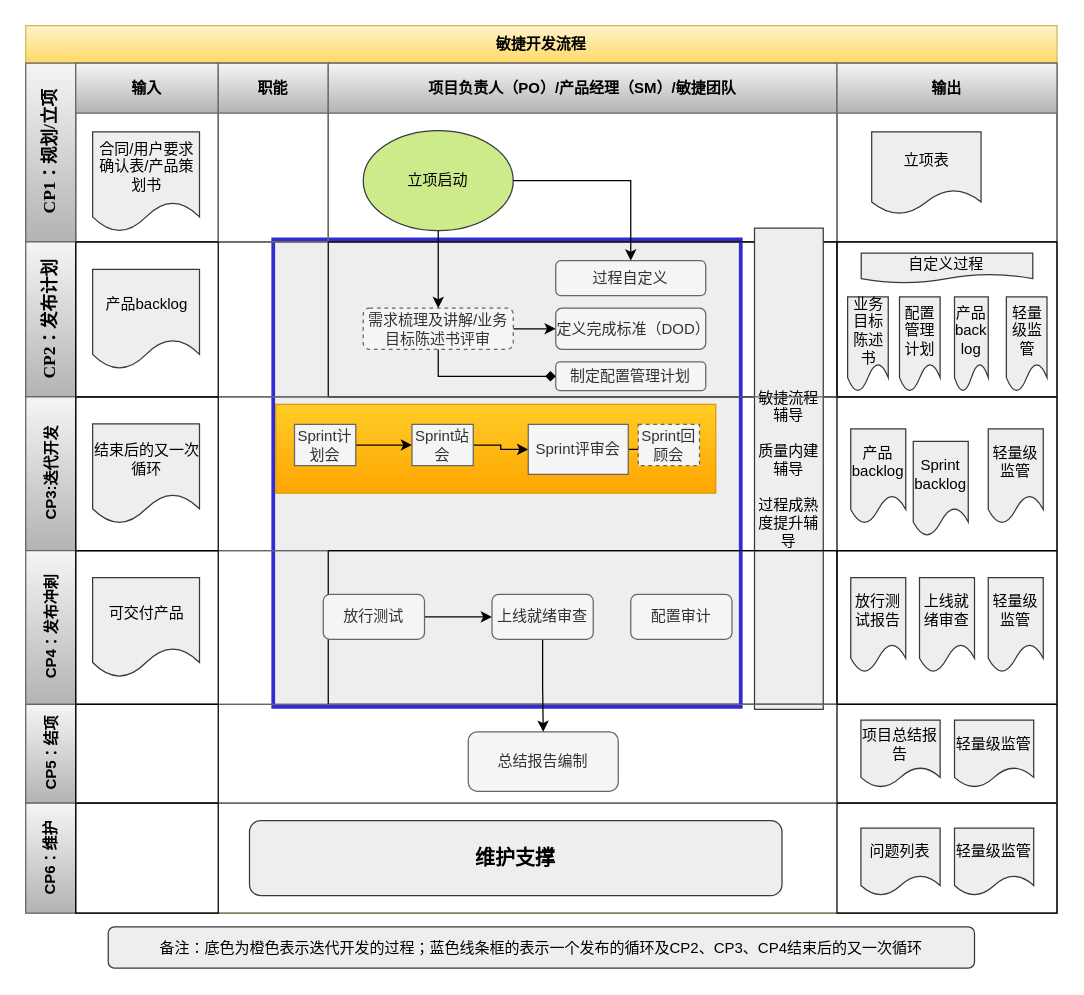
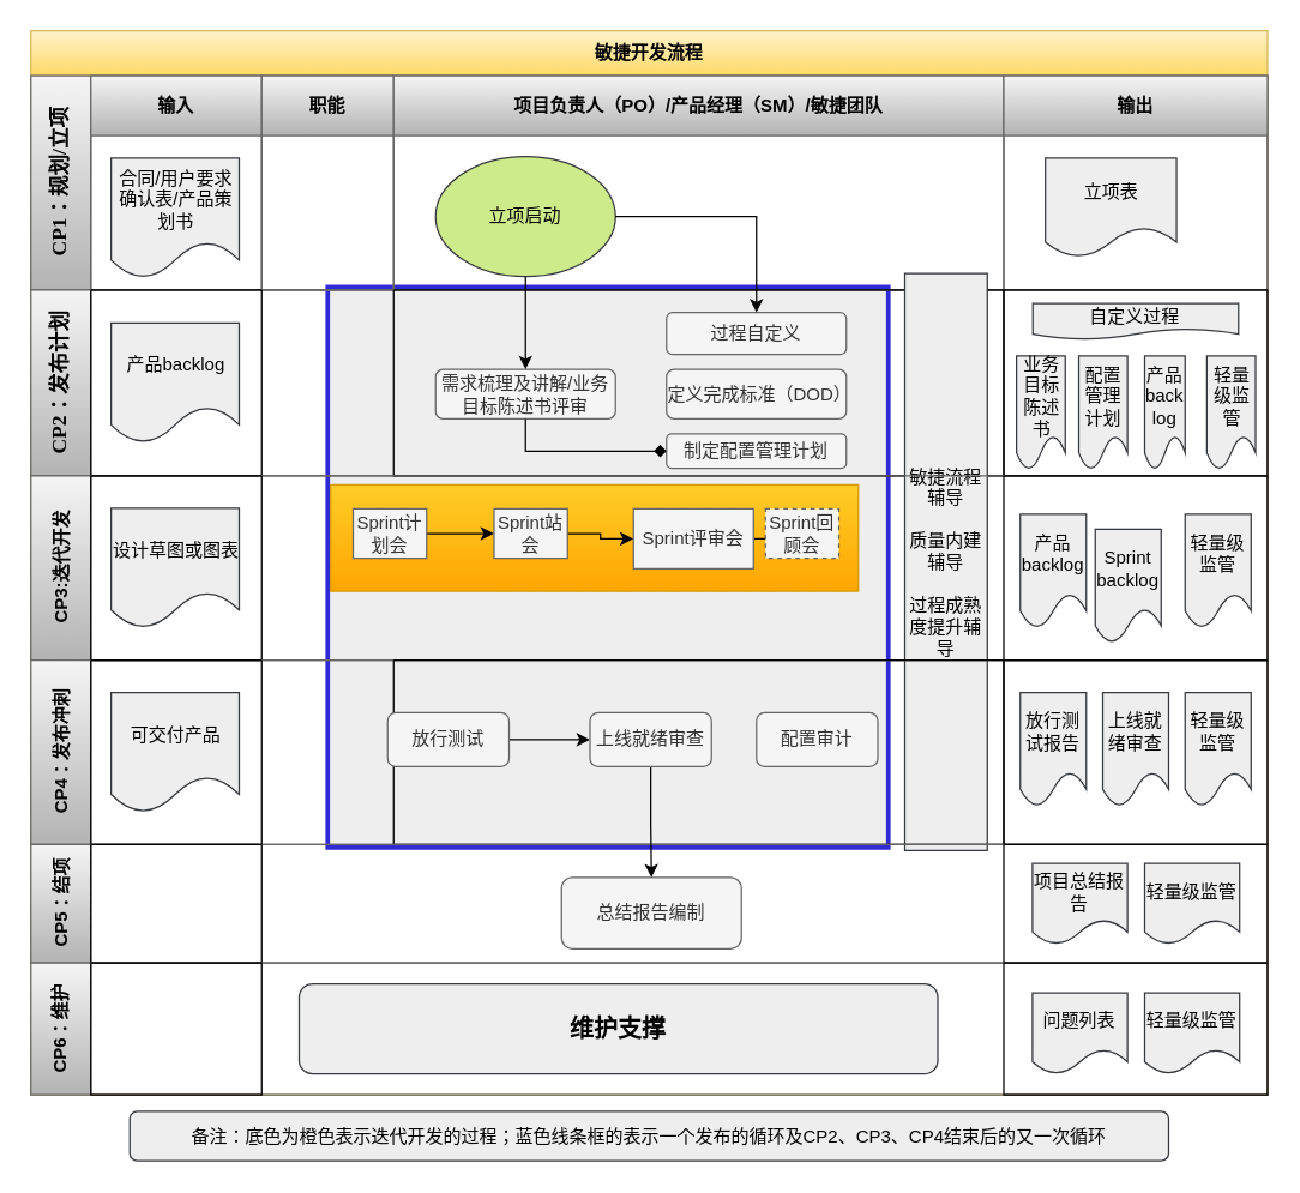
  <mxCell id="0" />
  <mxCell id="1" parent="0" />
  <mxCell id="2" value="" style="rounded=0;whiteSpace=wrap;html=1;shadow=0;fillColor=#eeeeee;strokeWidth=3;strokeColor=#312BD6;" vertex="1" parent="1"><mxGeometry x="218" y="191" width="374" height="374" as="geometry" /></mxCell>
  <mxCell id="3" value="敏捷开发流程" style="shape=table;childLayout=tableLayout;rowLines=0;columnLines=0;startSize=30;html=1;whiteSpace=wrap;collapsible=0;recursiveResize=0;expand=0;pointerEvents=0;fontStyle=1;align=center;strokeColor=#d6b656;gradientColor=#ffd966;fillColor=#fff2cc;" vertex="1" parent="1"><mxGeometry y="20" width="825" height="710" as="geometry" x="20" /></mxCell>
  <mxCell id="4" value="&lt;font style=&quot;font-size: 14px&quot; face=&quot;Times New Roman&quot;&gt;CP1：规划/立项&lt;/font&gt;" style="swimlane;horizontal=0;points=[[0,0.5],[1,0.5]];portConstraint=eastwest;startSize=40;html=1;whiteSpace=wrap;collapsible=0;recursiveResize=0;expand=0;pointerEvents=0;fontStyle=1;gradientColor=#b3b3b3;fillColor=#f5f5f5;strokeColor=#666666;" vertex="1" parent="3"><mxGeometry y="30" width="825" height="143" as="geometry" /></mxCell>
  <mxCell id="5" value="输入" style="swimlane;connectable=0;startSize=40;html=1;whiteSpace=wrap;collapsible=0;recursiveResize=0;expand=0;pointerEvents=0;gradientColor=#b3b3b3;fillColor=#f5f5f5;strokeColor=#666666;" vertex="1" parent="4"><mxGeometry x="40" width="114" height="143" as="geometry" /></mxCell>
  <mxCell id="6" value="合同/用户要求确认表/产品策划书" style="shape=document;whiteSpace=wrap;html=1;boundedLbl=1;fillColor=#eeeeee;strokeColor=#36393d;" vertex="1" parent="5"><mxGeometry x="13.5" y="55" width="85.5" height="80" as="geometry" /></mxCell>
  <mxCell id="7" value="职能" style="swimlane;connectable=0;startSize=40;html=1;whiteSpace=wrap;collapsible=0;recursiveResize=0;expand=0;pointerEvents=0;gradientColor=#b3b3b3;fillColor=#f5f5f5;strokeColor=#666666;" vertex="1" parent="4"><mxGeometry x="154" width="88" height="143" as="geometry" /></mxCell>
  <mxCell id="8" value="项目负责人（PO）/产品经理（SM）/敏捷团队" style="swimlane;connectable=0;startSize=40;html=1;whiteSpace=wrap;collapsible=0;recursiveResize=0;expand=0;pointerEvents=0;gradientColor=#b3b3b3;fillColor=#f5f5f5;strokeColor=#666666;" vertex="1" parent="4"><mxGeometry x="242" width="407" height="143" as="geometry" /></mxCell>
  <mxCell id="9" value="立项启动" style="ellipse;whiteSpace=wrap;html=1;fillColor=#cdeb8b;strokeColor=#36393d;" vertex="1" parent="8"><mxGeometry x="28" y="54" width="120" height="80" as="geometry" /></mxCell>
  <mxCell id="10" value="输出" style="swimlane;connectable=0;startSize=40;html=1;whiteSpace=wrap;collapsible=0;recursiveResize=0;expand=0;pointerEvents=0;gradientColor=#b3b3b3;fillColor=#f5f5f5;strokeColor=#666666;" vertex="1" parent="4"><mxGeometry x="649" width="176" height="143" as="geometry" /></mxCell>
  <mxCell id="11" value="立项表" style="shape=document;whiteSpace=wrap;html=1;boundedLbl=1;fillColor=#eeeeee;strokeColor=#36393d;" vertex="1" parent="10"><mxGeometry x="27.75" y="55" width="87.5" height="66" as="geometry" /></mxCell>
  <mxCell id="12" value="&lt;font face=&quot;Times New Roman&quot; style=&quot;font-size: 14px&quot;&gt;CP2：发布计划&lt;/font&gt;" style="swimlane;horizontal=0;points=[[0,0.5],[1,0.5]];portConstraint=eastwest;startSize=40;html=1;whiteSpace=wrap;collapsible=0;recursiveResize=0;expand=0;pointerEvents=0;gradientColor=#b3b3b3;fillColor=#f5f5f5;strokeColor=#666666;" vertex="1" parent="3"><mxGeometry y="173" width="825" height="124" as="geometry" /></mxCell>
  <mxCell id="13" value="" style="swimlane;connectable=0;startSize=0;html=1;whiteSpace=wrap;collapsible=0;recursiveResize=0;expand=0;pointerEvents=0;" vertex="1" parent="12"><mxGeometry x="40" width="114" height="124" as="geometry" /></mxCell>
  <mxCell id="14" value="产品backlog" style="shape=document;whiteSpace=wrap;html=1;boundedLbl=1;fillColor=#eeeeee;strokeColor=#36393d;" vertex="1" parent="13"><mxGeometry x="13.5" y="22" width="85.5" height="80" as="geometry" /></mxCell>
  <mxCell id="15" value="" style="swimlane;connectable=0;startSize=0;html=1;whiteSpace=wrap;collapsible=0;recursiveResize=0;expand=0;pointerEvents=0;swimlaneLine=1;strokeColor=none;" vertex="1" parent="12"><mxGeometry x="154" width="88" height="124" as="geometry" /></mxCell>
  <mxCell id="16" value="" style="swimlane;connectable=0;startSize=0;html=1;whiteSpace=wrap;collapsible=0;recursiveResize=0;expand=0;pointerEvents=0;" vertex="1" parent="12"><mxGeometry x="242" width="407" height="124" as="geometry" /></mxCell>
- <mxCell id="17" value="" style="edgeStyle=orthogonalEdgeStyle;rounded=0;orthogonalLoop=1;jettySize=auto;html=1;" edge="1" parent="16" source="19" target="21"><mxGeometry relative="1" as="geometry" /></mxCell>
  <mxCell id="18" value="敏捷流程辅导&lt;br&gt;&lt;br&gt;质量内建辅导&lt;br&gt;&lt;br&gt;过程成熟度提升辅导" style="rounded=0;whiteSpace=wrap;html=1;fillColor=#eeeeee;strokeColor=#36393d;" vertex="1" parent="16"><mxGeometry x="341" y="-11" width="55" height="385" as="geometry" /></mxCell>
- <mxCell id="19" value="需求梳理及讲解/业务目标陈述书评审" style="rounded=1;whiteSpace=wrap;html=1;fillColor=#f5f5f5;strokeColor=#666666;fontColor=#333333;dashed=1;" vertex="1" parent="16"><mxGeometry x="28" y="53" width="120" height="33" as="geometry" /></mxCell>
+ <mxCell id="19" value="需求梳理及讲解/业务目标陈述书评审" style="rounded=1;whiteSpace=wrap;html=1;fillColor=#f5f5f5;strokeColor=#666666;fontColor=#333333;" vertex="1" parent="16"><mxGeometry x="28" y="53" width="120" height="33" as="geometry" /></mxCell>
  <mxCell id="20" value="过程自定义" style="whiteSpace=wrap;html=1;rounded=1;fillColor=#f5f5f5;strokeColor=#666666;fontColor=#333333;" vertex="1" parent="16"><mxGeometry x="182" y="15" width="120" height="28" as="geometry" /></mxCell>
  <mxCell id="21" value="定义完成标准（DOD）" style="whiteSpace=wrap;html=1;rounded=1;fillColor=#f5f5f5;strokeColor=#666666;fontColor=#333333;" vertex="1" parent="16"><mxGeometry x="182" y="53" width="120" height="33" as="geometry" /></mxCell>
  <mxCell id="22" value="制定配置管理计划" style="whiteSpace=wrap;html=1;rounded=1;fillColor=#f5f5f5;strokeColor=#666666;fontColor=#333333;" vertex="1" parent="16"><mxGeometry x="182" y="96" width="120" height="23" as="geometry" /></mxCell>
  <mxCell id="23" value="" style="edgeStyle=orthogonalEdgeStyle;rounded=0;orthogonalLoop=1;jettySize=auto;html=1;entryX=0;entryY=0.5;entryDx=0;entryDy=0;endArrow=diamond;" edge="1" parent="16" source="19" target="22"><mxGeometry relative="1" as="geometry"><mxPoint x="182" y="98" as="targetPoint" /><Array as="points"><mxPoint x="88" y="108" /></Array></mxGeometry></mxCell>
  <mxCell id="24" style="swimlane;connectable=0;startSize=0;html=1;whiteSpace=wrap;collapsible=0;recursiveResize=0;expand=0;pointerEvents=0;" vertex="1" parent="12"><mxGeometry x="649" width="176" height="124" as="geometry" /></mxCell>
  <mxCell id="25" value="自定义过程" style="shape=document;whiteSpace=wrap;html=1;boundedLbl=1;fillColor=#eeeeee;strokeColor=#36393d;" vertex="1" parent="24"><mxGeometry x="19.38" y="9" width="137.25" height="24" as="geometry" /></mxCell>
  <mxCell id="26" value="业务目标陈述书" style="shape=document;whiteSpace=wrap;html=1;boundedLbl=1;fillColor=#eeeeee;strokeColor=#36393d;" vertex="1" parent="24"><mxGeometry x="8.5" y="44" width="32.5" height="76" as="geometry" /></mxCell>
  <mxCell id="27" value="配置管理计划" style="shape=document;whiteSpace=wrap;html=1;boundedLbl=1;fillColor=#eeeeee;strokeColor=#36393d;" vertex="1" parent="24"><mxGeometry x="50" y="44" width="32.5" height="76" as="geometry" /></mxCell>
  <mxCell id="28" value="产品back&lt;br&gt;log" style="shape=document;whiteSpace=wrap;html=1;boundedLbl=1;fillColor=#eeeeee;strokeColor=#36393d;" vertex="1" parent="24"><mxGeometry x="94" y="44" width="27" height="76" as="geometry" /></mxCell>
  <mxCell id="29" value="轻量级监管" style="shape=document;whiteSpace=wrap;html=1;boundedLbl=1;fillColor=#eeeeee;strokeColor=#36393d;" vertex="1" parent="24"><mxGeometry x="135.5" y="44" width="32.5" height="76" as="geometry" /></mxCell>
  <mxCell id="30" value="CP3:迭代开发" style="swimlane;horizontal=0;points=[[0,0.5],[1,0.5]];portConstraint=eastwest;startSize=40;html=1;whiteSpace=wrap;collapsible=0;recursiveResize=0;expand=0;pointerEvents=0;gradientColor=#b3b3b3;fillColor=#f5f5f5;strokeColor=#666666;" vertex="1" parent="3"><mxGeometry y="297" width="825" height="123" as="geometry" /></mxCell>
  <mxCell id="31" value="" style="swimlane;connectable=0;startSize=0;html=1;whiteSpace=wrap;collapsible=0;recursiveResize=0;expand=0;pointerEvents=0;" vertex="1" parent="30"><mxGeometry x="40" width="114" height="123" as="geometry" /></mxCell>
- <mxCell id="32" value="结束后的又一次循环" style="shape=document;whiteSpace=wrap;html=1;boundedLbl=1;fillColor=#eeeeee;strokeColor=#36393d;" vertex="1" parent="31"><mxGeometry x="13.5" y="21.5" width="85.5" height="80" as="geometry" /></mxCell>
+ <mxCell id="32" value="设计草图或图表" style="shape=document;whiteSpace=wrap;html=1;boundedLbl=1;fillColor=#eeeeee;strokeColor=#36393d;" vertex="1" parent="31"><mxGeometry x="13.5" y="21.5" width="85.5" height="80" as="geometry" /></mxCell>
  <mxCell id="33" value="" style="swimlane;connectable=0;startSize=0;html=1;whiteSpace=wrap;collapsible=0;recursiveResize=0;expand=0;pointerEvents=0;strokeColor=none;" vertex="1" parent="30"><mxGeometry x="154" width="88" height="123" as="geometry" /></mxCell>
  <mxCell id="34" value="" style="swimlane;connectable=0;startSize=0;html=1;whiteSpace=wrap;collapsible=0;recursiveResize=0;expand=0;pointerEvents=0;gradientColor=#ffa500;fillColor=none;strokeColor=none;" vertex="1" parent="30"><mxGeometry x="242" width="407" height="123" as="geometry" /></mxCell>
  <mxCell id="35" value="" style="rounded=0;whiteSpace=wrap;html=1;shadow=0;strokeColor=#d79b00;fillColor=#ffcd28;gradientColor=#ffa500;" vertex="1" parent="34"><mxGeometry x="-42" y="6" width="352" height="71" as="geometry" /></mxCell>
  <mxCell id="36" style="edgeStyle=orthogonalEdgeStyle;rounded=0;orthogonalLoop=1;jettySize=auto;html=1;entryX=0;entryY=0.5;entryDx=0;entryDy=0;" edge="1" parent="34" source="37" target="39"><mxGeometry relative="1" as="geometry" /></mxCell>
  <mxCell id="37" value="Sprint计划会" style="rounded=0;whiteSpace=wrap;html=1;shadow=0;fillColor=#f5f5f5;strokeColor=#666666;fontColor=#333333;" vertex="1" parent="34"><mxGeometry x="-27" y="22" width="49" height="33" as="geometry" /></mxCell>
  <mxCell id="38" style="edgeStyle=orthogonalEdgeStyle;rounded=0;orthogonalLoop=1;jettySize=auto;html=1;entryX=0;entryY=0.5;entryDx=0;entryDy=0;" edge="1" parent="34" source="39" target="41"><mxGeometry relative="1" as="geometry" /></mxCell>
  <mxCell id="39" value="Sprint站会" style="rounded=0;whiteSpace=wrap;html=1;shadow=0;fillColor=#f5f5f5;strokeColor=#666666;fontColor=#333333;" vertex="1" parent="34"><mxGeometry x="67" y="22" width="49" height="33" as="geometry" /></mxCell>
  <mxCell id="40" style="edgeStyle=orthogonalEdgeStyle;rounded=0;orthogonalLoop=1;jettySize=auto;html=1;entryX=0;entryY=0.5;entryDx=0;entryDy=0;" edge="1" parent="34" source="41" target="42"><mxGeometry relative="1" as="geometry" /></mxCell>
  <mxCell id="41" value="Sprint评审会" style="rounded=0;whiteSpace=wrap;html=1;shadow=0;fillColor=#f5f5f5;strokeColor=#666666;fontColor=#333333;" vertex="1" parent="34"><mxGeometry x="160" y="22" width="80" height="40" as="geometry" /></mxCell>
  <mxCell id="42" value="Sprint回顾会" style="rounded=0;whiteSpace=wrap;html=1;shadow=0;fillColor=#f5f5f5;strokeColor=#666666;fontColor=#333333;dashed=1;" vertex="1" parent="34"><mxGeometry x="248" y="22" width="49" height="33" as="geometry" /></mxCell>
  <mxCell id="43" style="swimlane;connectable=0;startSize=0;html=1;whiteSpace=wrap;collapsible=0;recursiveResize=0;expand=0;pointerEvents=0;" vertex="1" parent="30"><mxGeometry x="649" width="176" height="123" as="geometry" /></mxCell>
  <mxCell id="44" value="轻量级监管" style="shape=document;whiteSpace=wrap;html=1;boundedLbl=1;fillColor=#eeeeee;strokeColor=#36393d;" vertex="1" parent="43"><mxGeometry x="121" y="25.5" width="44" height="76" as="geometry" /></mxCell>
  <mxCell id="45" value="Sprint&lt;br&gt;backlog" style="shape=document;whiteSpace=wrap;html=1;boundedLbl=1;fillColor=#eeeeee;strokeColor=#36393d;" vertex="1" parent="43"><mxGeometry x="61" y="35.5" width="44" height="76" as="geometry" /></mxCell>
  <mxCell id="46" value="产品backlog" style="shape=document;whiteSpace=wrap;html=1;boundedLbl=1;fillColor=#eeeeee;strokeColor=#36393d;" vertex="1" parent="43"><mxGeometry x="11" y="25.5" width="44" height="76" as="geometry" /></mxCell>
  <mxCell id="47" value="CP4：发布冲刺" style="swimlane;horizontal=0;points=[[0,0.5],[1,0.5]];portConstraint=eastwest;startSize=40;html=1;whiteSpace=wrap;collapsible=0;recursiveResize=0;expand=0;pointerEvents=0;gradientColor=#b3b3b3;fillColor=#f5f5f5;strokeColor=#666666;" vertex="1" parent="3"><mxGeometry y="420" width="825" height="123" as="geometry" /></mxCell>
  <mxCell id="48" style="swimlane;connectable=0;startSize=0;html=1;whiteSpace=wrap;collapsible=0;recursiveResize=0;expand=0;pointerEvents=0;" vertex="1" parent="47"><mxGeometry x="40" width="114" height="123" as="geometry" /></mxCell>
  <mxCell id="49" value="可交付产品" style="shape=document;whiteSpace=wrap;html=1;boundedLbl=1;fillColor=#eeeeee;strokeColor=#36393d;" vertex="1" parent="48"><mxGeometry x="13.5" y="21.5" width="85.5" height="80" as="geometry" /></mxCell>
  <mxCell id="50" style="swimlane;connectable=0;startSize=0;html=1;whiteSpace=wrap;collapsible=0;recursiveResize=0;expand=0;pointerEvents=0;strokeColor=none;swimlaneLine=1;" vertex="1" parent="47"><mxGeometry x="154" width="88" height="123" as="geometry" /></mxCell>
  <mxCell id="51" style="swimlane;connectable=0;startSize=0;html=1;whiteSpace=wrap;collapsible=0;recursiveResize=0;expand=0;pointerEvents=0;" vertex="1" parent="47"><mxGeometry x="242" width="407" height="123" as="geometry" /></mxCell>
  <mxCell id="52" style="swimlane;connectable=0;startSize=0;html=1;whiteSpace=wrap;collapsible=0;recursiveResize=0;expand=0;pointerEvents=0;" vertex="1" parent="47"><mxGeometry x="649" width="176" height="123" as="geometry" /></mxCell>
  <mxCell id="53" value="放行测试报告" style="shape=document;whiteSpace=wrap;html=1;boundedLbl=1;fillColor=#eeeeee;strokeColor=#36393d;" vertex="1" parent="52"><mxGeometry x="11" y="21.5" width="44" height="76" as="geometry" /></mxCell>
  <mxCell id="54" value="上线就绪审查" style="shape=document;whiteSpace=wrap;html=1;boundedLbl=1;fillColor=#eeeeee;strokeColor=#36393d;" vertex="1" parent="52"><mxGeometry x="66" y="21.5" width="44" height="76" as="geometry" /></mxCell>
  <mxCell id="55" value="轻量级监管" style="shape=document;whiteSpace=wrap;html=1;boundedLbl=1;fillColor=#eeeeee;strokeColor=#36393d;" vertex="1" parent="52"><mxGeometry x="121" y="21.5" width="44" height="76" as="geometry" /></mxCell>
  <mxCell id="56" value="CP5：结项" style="swimlane;horizontal=0;points=[[0,0.5],[1,0.5]];portConstraint=eastwest;startSize=40;html=1;whiteSpace=wrap;collapsible=0;recursiveResize=0;expand=0;pointerEvents=0;gradientColor=#b3b3b3;fillColor=#f5f5f5;strokeColor=#666666;" vertex="1" parent="3"><mxGeometry y="543" width="825" height="79" as="geometry" /></mxCell>
  <mxCell id="57" style="swimlane;connectable=0;startSize=0;html=1;whiteSpace=wrap;collapsible=0;recursiveResize=0;expand=0;pointerEvents=0;" vertex="1" parent="56"><mxGeometry x="40" width="114" height="79" as="geometry" /></mxCell>
  <mxCell id="58" style="swimlane;connectable=0;startSize=0;html=1;whiteSpace=wrap;collapsible=0;recursiveResize=0;expand=0;pointerEvents=0;strokeColor=none;" vertex="1" parent="56"><mxGeometry x="154" width="88" height="79" as="geometry" /></mxCell>
  <mxCell id="59" style="swimlane;connectable=0;startSize=0;html=1;whiteSpace=wrap;collapsible=0;recursiveResize=0;expand=0;pointerEvents=0;strokeColor=none;" vertex="1" parent="56"><mxGeometry x="242" width="407" height="79" as="geometry" /></mxCell>
  <mxCell id="60" value="总结报告编制" style="rounded=1;whiteSpace=wrap;html=1;shadow=0;fillColor=#f5f5f5;strokeColor=#666666;fontColor=#333333;" vertex="1" parent="59"><mxGeometry x="112" y="22" width="120" height="47.5" as="geometry" /></mxCell>
  <mxCell id="61" style="swimlane;connectable=0;startSize=0;html=1;whiteSpace=wrap;collapsible=0;recursiveResize=0;expand=0;pointerEvents=0;" vertex="1" parent="56"><mxGeometry x="649" width="176" height="79" as="geometry" /></mxCell>
  <mxCell id="62" value="轻量级监管" style="shape=document;whiteSpace=wrap;html=1;boundedLbl=1;fillColor=#eeeeee;strokeColor=#36393d;" vertex="1" parent="61"><mxGeometry x="94" y="12.5" width="63.37" height="54" as="geometry" /></mxCell>
  <mxCell id="63" value="项目总结报告" style="shape=document;whiteSpace=wrap;html=1;boundedLbl=1;fillColor=#eeeeee;strokeColor=#36393d;" vertex="1" parent="61"><mxGeometry x="19.13" y="12.5" width="63.37" height="54" as="geometry" /></mxCell>
  <mxCell id="64" value="CP6：维护" style="swimlane;horizontal=0;points=[[0,0.5],[1,0.5]];portConstraint=eastwest;startSize=40;html=1;whiteSpace=wrap;collapsible=0;recursiveResize=0;expand=0;pointerEvents=0;gradientColor=#b3b3b3;fillColor=#f5f5f5;strokeColor=#666666;" vertex="1" parent="3"><mxGeometry y="622" width="825" height="88" as="geometry" /></mxCell>
  <mxCell id="65" style="swimlane;connectable=0;startSize=0;html=1;whiteSpace=wrap;collapsible=0;recursiveResize=0;expand=0;pointerEvents=0;" vertex="1" parent="64"><mxGeometry x="40" width="114" height="88" as="geometry" /></mxCell>
  <mxCell id="66" style="swimlane;connectable=0;startSize=0;html=1;whiteSpace=wrap;collapsible=0;recursiveResize=0;expand=0;pointerEvents=0;strokeColor=none;" vertex="1" parent="64"><mxGeometry x="154" width="88" height="88" as="geometry" /></mxCell>
  <mxCell id="67" style="swimlane;connectable=0;startSize=0;html=1;whiteSpace=wrap;collapsible=0;recursiveResize=0;expand=0;pointerEvents=0;strokeColor=none;" vertex="1" parent="64"><mxGeometry x="242" width="407" height="88" as="geometry" /></mxCell>
  <mxCell id="68" value="&lt;b&gt;&lt;font style=&quot;font-size: 16px&quot;&gt;维护支撑&lt;/font&gt;&lt;/b&gt;" style="rounded=1;whiteSpace=wrap;html=1;shadow=0;fillColor=#eeeeee;strokeColor=#36393d;" vertex="1" parent="67"><mxGeometry x="-63" y="14" width="426" height="60" as="geometry" /></mxCell>
  <mxCell id="69" style="swimlane;connectable=0;startSize=0;html=1;whiteSpace=wrap;collapsible=0;recursiveResize=0;expand=0;pointerEvents=0;" vertex="1" parent="64"><mxGeometry x="649" width="176" height="88" as="geometry" /></mxCell>
  <mxCell id="70" value="轻量级监管" style="shape=document;whiteSpace=wrap;html=1;boundedLbl=1;fillColor=#eeeeee;strokeColor=#36393d;" vertex="1" parent="69"><mxGeometry x="94" y="20" width="63.37" height="54" as="geometry" /></mxCell>
  <mxCell id="71" value="问题列表" style="shape=document;whiteSpace=wrap;html=1;boundedLbl=1;fillColor=#eeeeee;strokeColor=#36393d;" vertex="1" parent="69"><mxGeometry x="19.13" y="20" width="63.37" height="54" as="geometry" /></mxCell>
  <mxCell id="72" style="edgeStyle=orthogonalEdgeStyle;rounded=0;orthogonalLoop=1;jettySize=auto;html=1;entryX=0.5;entryY=0;entryDx=0;entryDy=0;" edge="1" parent="3" source="9" target="20"><mxGeometry relative="1" as="geometry" /></mxCell>
  <mxCell id="73" style="edgeStyle=orthogonalEdgeStyle;rounded=0;orthogonalLoop=1;jettySize=auto;html=1;entryX=0.5;entryY=0;entryDx=0;entryDy=0;" edge="1" parent="3" source="9" target="19"><mxGeometry relative="1" as="geometry" /></mxCell>
  <mxCell id="74" style="edgeStyle=orthogonalEdgeStyle;rounded=0;orthogonalLoop=1;jettySize=auto;html=1;entryX=0;entryY=0.5;entryDx=0;entryDy=0;" edge="1" parent="1" source="75" target="77"><mxGeometry relative="1" as="geometry" /></mxCell>
  <mxCell id="75" value="放行测试" style="rounded=1;whiteSpace=wrap;html=1;shadow=0;fillColor=#f5f5f5;strokeColor=#666666;fontColor=#333333;" vertex="1" parent="1"><mxGeometry x="258" y="475" width="81" height="36" as="geometry" /></mxCell>
  <mxCell id="76" style="edgeStyle=orthogonalEdgeStyle;rounded=0;orthogonalLoop=1;jettySize=auto;html=1;entryX=0.5;entryY=0;entryDx=0;entryDy=0;" edge="1" parent="1" source="77" target="60"><mxGeometry relative="1" as="geometry" /></mxCell>
  <mxCell id="77" value="上线就绪审查" style="rounded=1;whiteSpace=wrap;html=1;shadow=0;fillColor=#f5f5f5;strokeColor=#666666;fontColor=#333333;" vertex="1" parent="1"><mxGeometry x="393" y="475" width="81" height="36" as="geometry" /></mxCell>
  <mxCell id="78" value="配置审计" style="rounded=1;whiteSpace=wrap;html=1;shadow=0;fillColor=#f5f5f5;strokeColor=#666666;fontColor=#333333;" vertex="1" parent="1"><mxGeometry x="504" y="475" width="81" height="36" as="geometry" /></mxCell>
  <mxCell id="79" value="备注：底色为橙色表示迭代开发的过程；蓝色线条框的表示一个发布的循环及CP2、CP3、CP4结束后的又一次循环" style="rounded=1;whiteSpace=wrap;html=1;fillColor=#eeeeee;strokeColor=#36393d;" vertex="1" parent="1"><mxGeometry x="86" y="741" width="693" height="33" as="geometry" /></mxCell>
